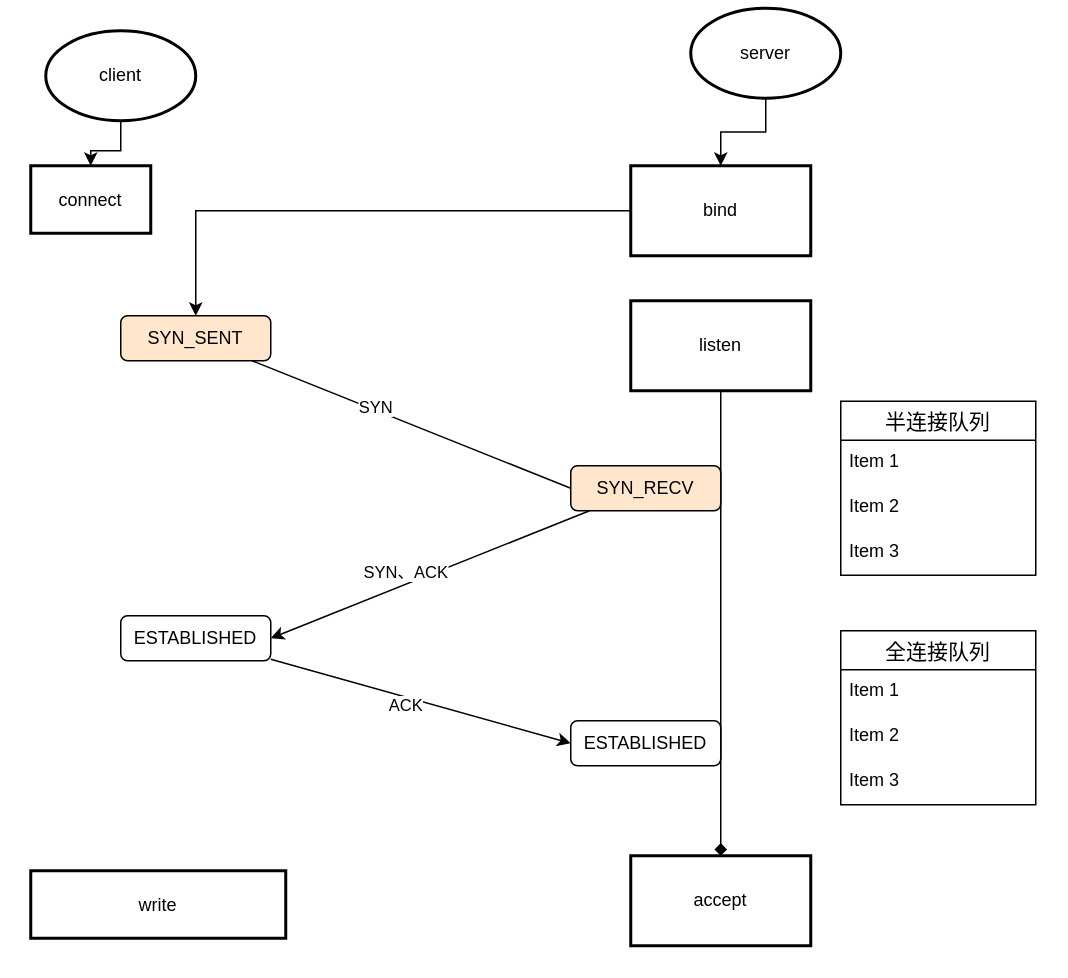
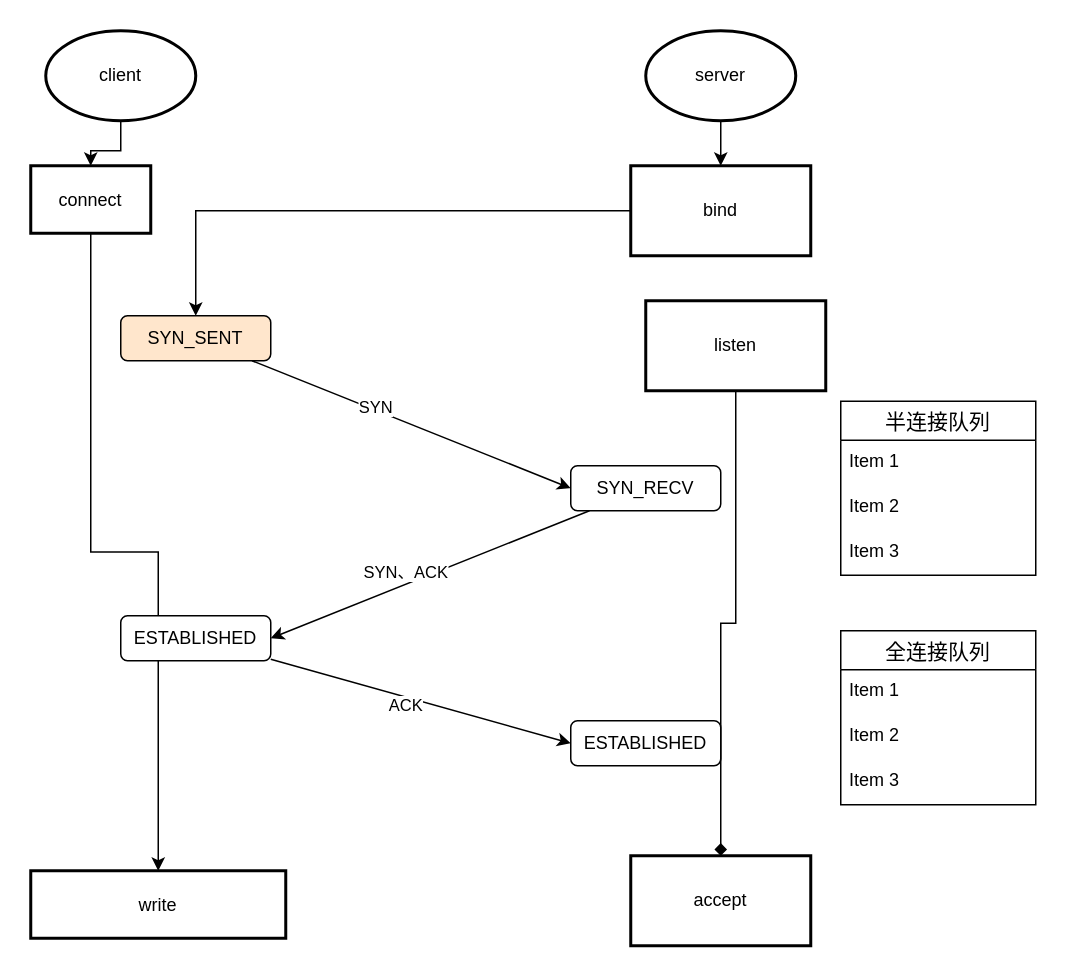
  <mxCell id="0" />
  <mxCell id="1" parent="0" />
  <mxCell id="2" value="" style="edgeStyle=orthogonalEdgeStyle;rounded=0;orthogonalLoop=1;jettySize=auto;html=1;" edge="1" parent="1" source="3" target="5"><mxGeometry relative="1" as="geometry" /></mxCell>
  <mxCell id="3" value="client" style="strokeWidth=2;html=1;shape=mxgraph.flowchart.start_1;whiteSpace=wrap;" vertex="1" parent="1"><mxGeometry x="30" y="20" width="100" height="60" as="geometry" /></mxCell>
+ <mxCell id="4" value="" style="edgeStyle=orthogonalEdgeStyle;rounded=0;orthogonalLoop=1;jettySize=auto;html=1;" edge="1" parent="1" source="5" target="12"><mxGeometry relative="1" as="geometry" /></mxCell>
  <mxCell id="5" value="connect" style="whiteSpace=wrap;html=1;strokeWidth=2;" vertex="1" parent="1"><mxGeometry x="20" y="110" width="80" height="45" as="geometry" /></mxCell>
  <mxCell id="6" value="" style="edgeStyle=orthogonalEdgeStyle;rounded=0;orthogonalLoop=1;jettySize=auto;html=1;" edge="1" parent="1" source="7" target="9"><mxGeometry relative="1" as="geometry" /></mxCell>
- <mxCell id="7" value="server" style="strokeWidth=2;html=1;shape=mxgraph.flowchart.start_1;whiteSpace=wrap;" vertex="1" parent="1"><mxGeometry x="460" y="5" width="100" height="60" as="geometry" /></mxCell>
+ <mxCell id="7" value="server" style="strokeWidth=2;html=1;shape=mxgraph.flowchart.start_1;whiteSpace=wrap;" vertex="1" parent="1"><mxGeometry x="430" y="20" width="100" height="60" as="geometry" /></mxCell>
  <mxCell id="8" value="" style="edgeStyle=orthogonalEdgeStyle;rounded=0;orthogonalLoop=1;jettySize=auto;html=1;" edge="1" parent="1" source="9" target="16"><mxGeometry relative="1" as="geometry" /></mxCell>
  <mxCell id="9" value="bind" style="whiteSpace=wrap;html=1;strokeWidth=2;" vertex="1" parent="1"><mxGeometry x="420" y="110" width="120" height="60" as="geometry" /></mxCell>
  <mxCell id="10" value="" style="edgeStyle=orthogonalEdgeStyle;rounded=0;orthogonalLoop=1;jettySize=auto;html=1;endArrow=diamond;" edge="1" parent="1" source="11" target="13"><mxGeometry relative="1" as="geometry" /></mxCell>
- <mxCell id="11" value="listen" style="whiteSpace=wrap;html=1;strokeWidth=2;" vertex="1" parent="1"><mxGeometry x="420" y="200" width="120" height="60" as="geometry" /></mxCell>
+ <mxCell id="11" value="listen" style="whiteSpace=wrap;html=1;strokeWidth=2;" vertex="1" parent="1"><mxGeometry x="430" y="200" width="120" height="60" as="geometry" /></mxCell>
  <mxCell id="12" value="write" style="whiteSpace=wrap;html=1;strokeWidth=2;" vertex="1" parent="1"><mxGeometry x="20" y="580" width="170" height="45" as="geometry" /></mxCell>
  <mxCell id="13" value="accept" style="whiteSpace=wrap;html=1;strokeWidth=2;" vertex="1" parent="1"><mxGeometry x="420" y="570" width="120" height="60" as="geometry" /></mxCell>
- <mxCell id="14" style="rounded=0;orthogonalLoop=1;jettySize=auto;html=1;entryX=0;entryY=0.5;entryDx=0;entryDy=0;endArrow=none;" edge="1" parent="1" source="16" target="19"><mxGeometry relative="1" as="geometry" /></mxCell>
+ <mxCell id="14" style="rounded=0;orthogonalLoop=1;jettySize=auto;html=1;entryX=0;entryY=0.5;entryDx=0;entryDy=0;" edge="1" parent="1" source="16" target="19"><mxGeometry relative="1" as="geometry" /></mxCell>
  <mxCell id="15" value="SYN" style="edgeLabel;html=1;align=center;verticalAlign=middle;resizable=0;points=[];" vertex="1" connectable="0" parent="14"><mxGeometry x="-0.494" y="-1" relative="1" as="geometry"><mxPoint x="29" y="8" as="offset" /></mxGeometry></mxCell>
  <mxCell id="16" value="SYN_SENT" style="rounded=1;whiteSpace=wrap;html=1;fillColor=#ffe6cc;" vertex="1" parent="1"><mxGeometry x="80" y="210" width="100" height="30" as="geometry" /></mxCell>
  <mxCell id="17" style="edgeStyle=none;rounded=0;orthogonalLoop=1;jettySize=auto;html=1;entryX=1;entryY=0.5;entryDx=0;entryDy=0;" edge="1" parent="1" source="19" target="22"><mxGeometry relative="1" as="geometry" /></mxCell>
  <mxCell id="18" value="SYN、ACK" style="edgeLabel;html=1;align=center;verticalAlign=middle;resizable=0;points=[];" vertex="1" connectable="0" parent="17"><mxGeometry x="-0.339" y="2" relative="1" as="geometry"><mxPoint x="-53" y="10" as="offset" /></mxGeometry></mxCell>
- <mxCell id="19" value="SYN_RECV" style="rounded=1;whiteSpace=wrap;html=1;fillColor=#ffe6cc;" vertex="1" parent="1"><mxGeometry x="380" y="310" width="100" height="30" as="geometry" /></mxCell>
+ <mxCell id="19" value="SYN_RECV" style="rounded=1;whiteSpace=wrap;html=1;" vertex="1" parent="1"><mxGeometry x="380" y="310" width="100" height="30" as="geometry" /></mxCell>
  <mxCell id="20" style="edgeStyle=none;rounded=0;orthogonalLoop=1;jettySize=auto;html=1;entryX=0;entryY=0.5;entryDx=0;entryDy=0;" edge="1" parent="1" source="22" target="23"><mxGeometry relative="1" as="geometry" /></mxCell>
  <mxCell id="21" value="ACK" style="edgeLabel;html=1;align=center;verticalAlign=middle;resizable=0;points=[];" vertex="1" connectable="0" parent="20"><mxGeometry x="-0.267" y="3" relative="1" as="geometry"><mxPoint x="16" y="13" as="offset" /></mxGeometry></mxCell>
  <mxCell id="22" value="ESTABLISHED" style="rounded=1;whiteSpace=wrap;html=1;" vertex="1" parent="1"><mxGeometry x="80" y="410" width="100" height="30" as="geometry" /></mxCell>
  <mxCell id="23" value="ESTABLISHED" style="rounded=1;whiteSpace=wrap;html=1;" vertex="1" parent="1"><mxGeometry x="380" y="480" width="100" height="30" as="geometry" /></mxCell>
  <mxCell id="24" value="半连接队列" style="swimlane;fontStyle=0;childLayout=stackLayout;horizontal=1;startSize=26;horizontalStack=0;resizeParent=1;resizeParentMax=0;resizeLast=0;collapsible=1;marginBottom=0;align=center;fontSize=14;" vertex="1" parent="1"><mxGeometry x="560" y="267" width="130" height="116" as="geometry" /></mxCell>
  <mxCell id="25" value="Item 1" style="text;strokeColor=none;fillColor=none;spacingLeft=4;spacingRight=4;overflow=hidden;rotatable=0;points=[[0,0.5],[1,0.5]];portConstraint=eastwest;fontSize=12;" vertex="1" parent="24"><mxGeometry y="26" width="130" height="30" as="geometry" /></mxCell>
  <mxCell id="26" value="Item 2" style="text;strokeColor=none;fillColor=none;spacingLeft=4;spacingRight=4;overflow=hidden;rotatable=0;points=[[0,0.5],[1,0.5]];portConstraint=eastwest;fontSize=12;" vertex="1" parent="24"><mxGeometry y="56" width="130" height="30" as="geometry" /></mxCell>
  <mxCell id="27" value="Item 3" style="text;strokeColor=none;fillColor=none;spacingLeft=4;spacingRight=4;overflow=hidden;rotatable=0;points=[[0,0.5],[1,0.5]];portConstraint=eastwest;fontSize=12;" vertex="1" parent="24"><mxGeometry y="86" width="130" height="30" as="geometry" /></mxCell>
  <mxCell id="28" value="全连接队列" style="swimlane;fontStyle=0;childLayout=stackLayout;horizontal=1;startSize=26;horizontalStack=0;resizeParent=1;resizeParentMax=0;resizeLast=0;collapsible=1;marginBottom=0;align=center;fontSize=14;" vertex="1" parent="1"><mxGeometry x="560" y="420" width="130" height="116" as="geometry" /></mxCell>
  <mxCell id="29" value="Item 1" style="text;strokeColor=none;fillColor=none;spacingLeft=4;spacingRight=4;overflow=hidden;rotatable=0;points=[[0,0.5],[1,0.5]];portConstraint=eastwest;fontSize=12;" vertex="1" parent="28"><mxGeometry y="26" width="130" height="30" as="geometry" /></mxCell>
  <mxCell id="30" value="Item 2" style="text;strokeColor=none;fillColor=none;spacingLeft=4;spacingRight=4;overflow=hidden;rotatable=0;points=[[0,0.5],[1,0.5]];portConstraint=eastwest;fontSize=12;" vertex="1" parent="28"><mxGeometry y="56" width="130" height="30" as="geometry" /></mxCell>
  <mxCell id="31" value="Item 3" style="text;strokeColor=none;fillColor=none;spacingLeft=4;spacingRight=4;overflow=hidden;rotatable=0;points=[[0,0.5],[1,0.5]];portConstraint=eastwest;fontSize=12;" vertex="1" parent="28"><mxGeometry y="86" width="130" height="30" as="geometry" /></mxCell>
